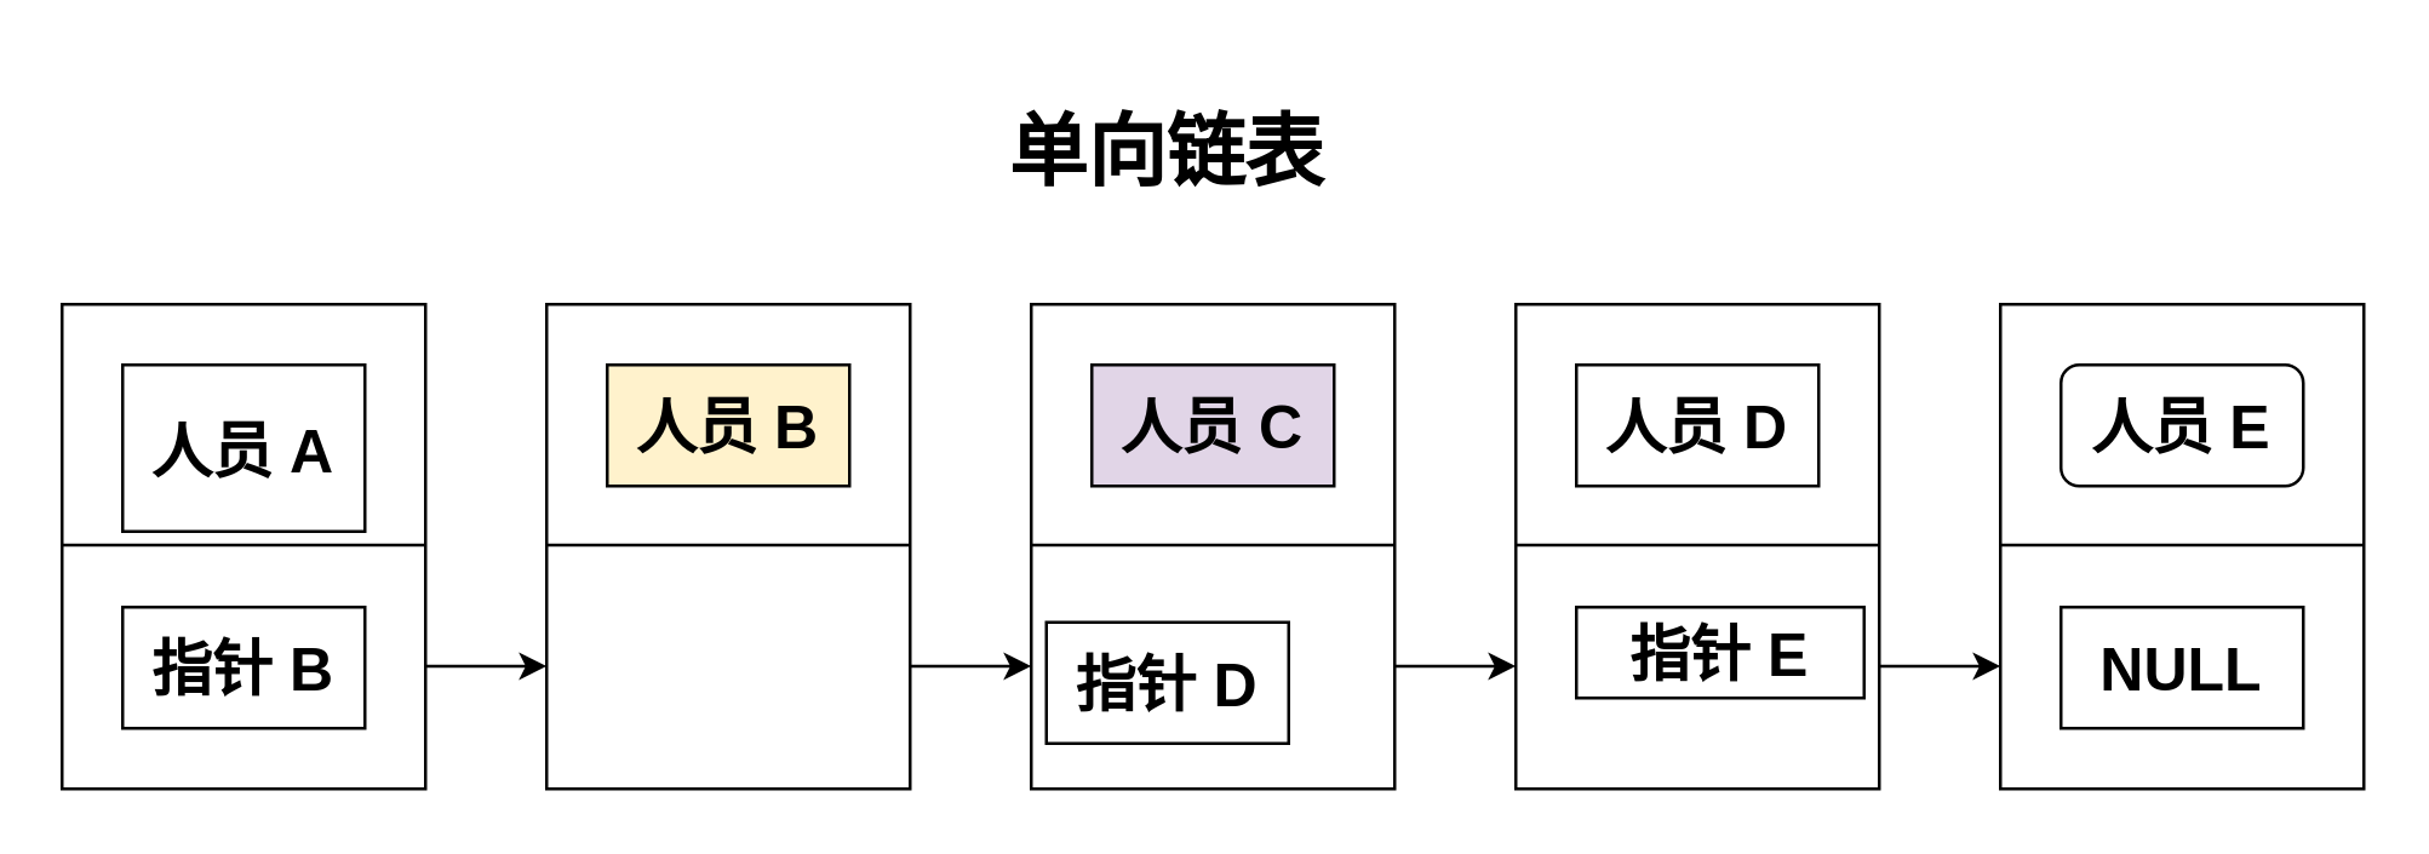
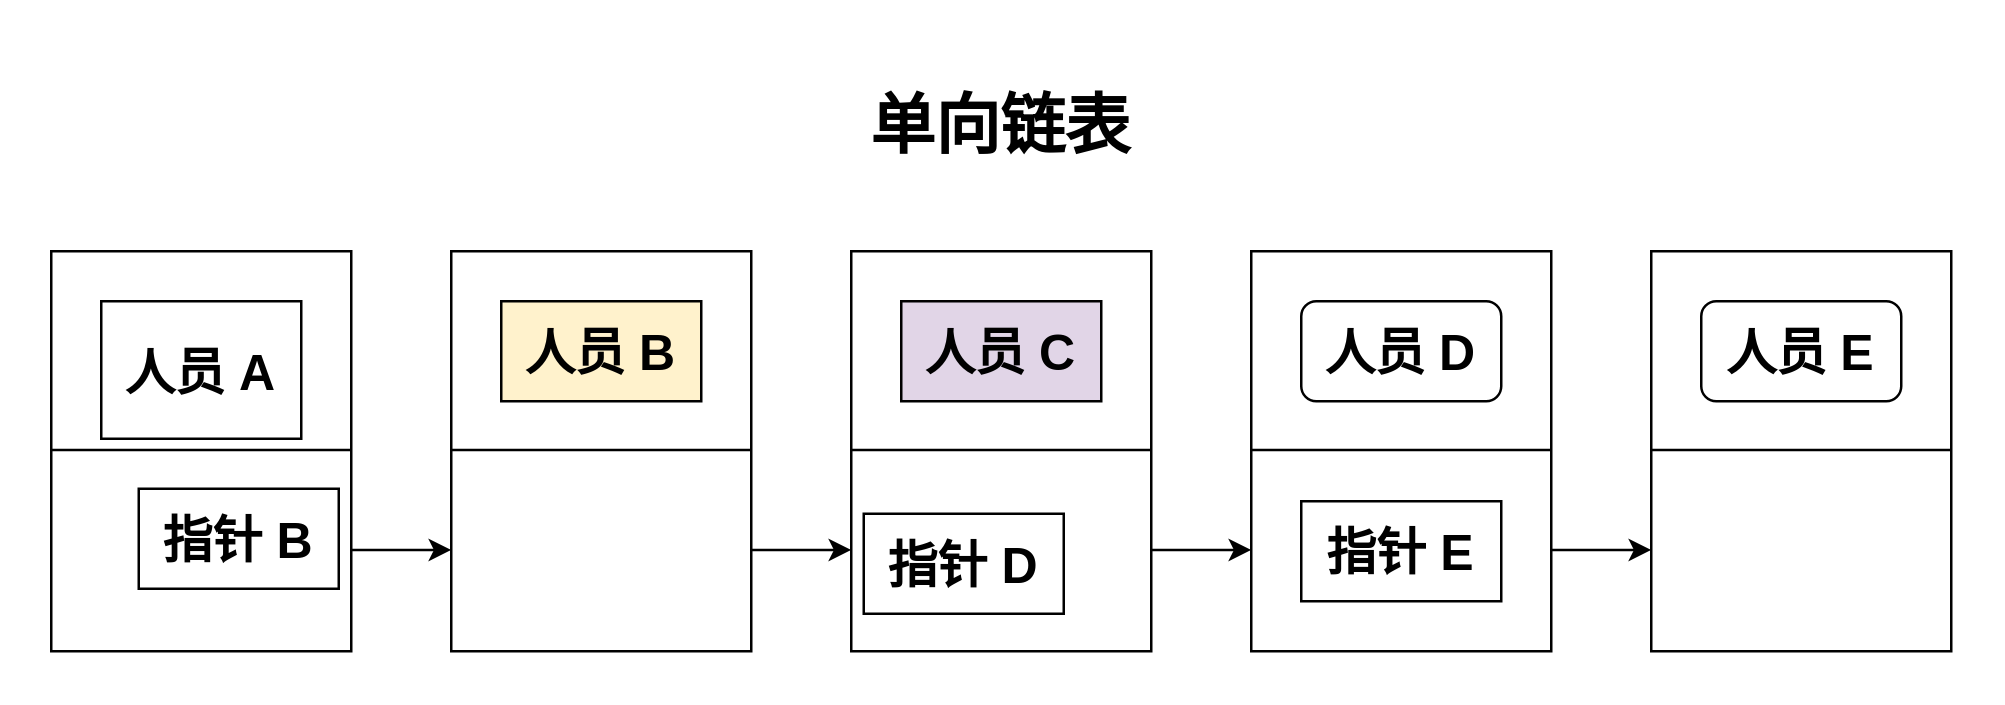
  <mxCell id="0" />
  <mxCell id="1" parent="0" />
  <mxCell id="2" value="" style="rounded=0;whiteSpace=wrap;html=1;" vertex="1" parent="1"><mxGeometry x="20" y="100" width="120" height="160" as="geometry" /></mxCell>
  <mxCell id="3" value="" style="endArrow=none;html=1;" edge="1" parent="1"><mxGeometry width="50" height="50" relative="1" as="geometry"><mxPoint x="20" y="179.5" as="sourcePoint" /><mxPoint x="140" y="179.5" as="targetPoint" /></mxGeometry></mxCell>
  <mxCell id="4" value="人员 A" style="rounded=0;whiteSpace=wrap;html=1;fontStyle=1;fontSize=20;" vertex="1" parent="1"><mxGeometry x="40" y="120" width="80" height="55" as="geometry" /></mxCell>
- <mxCell id="5" value="指针 B" style="rounded=0;whiteSpace=wrap;html=1;fontStyle=1;fontSize=20;" vertex="1" parent="1"><mxGeometry x="40" y="200" width="80" height="40" as="geometry" /></mxCell>
+ <mxCell id="5" value="指针 B" style="rounded=0;whiteSpace=wrap;html=1;fontStyle=1;fontSize=20;" vertex="1" parent="1"><mxGeometry x="55" y="195" width="80" height="40" as="geometry" /></mxCell>
  <mxCell id="6" value="" style="rounded=0;whiteSpace=wrap;html=1;" vertex="1" parent="1"><mxGeometry x="180" y="100" width="120" height="160" as="geometry" /></mxCell>
  <mxCell id="7" value="" style="endArrow=none;html=1;" edge="1" parent="1"><mxGeometry width="50" height="50" relative="1" as="geometry"><mxPoint x="180" y="179.5" as="sourcePoint" /><mxPoint x="300" y="179.5" as="targetPoint" /></mxGeometry></mxCell>
  <mxCell id="8" value="人员 B" style="rounded=0;whiteSpace=wrap;html=1;fontStyle=1;fontSize=20;fillColor=#fff2cc;" vertex="1" parent="1"><mxGeometry x="200" y="120" width="80" height="40" as="geometry" /></mxCell>
  <mxCell id="9" value="" style="rounded=0;whiteSpace=wrap;html=1;" vertex="1" parent="1"><mxGeometry x="340" y="100" width="120" height="160" as="geometry" /></mxCell>
  <mxCell id="10" value="" style="endArrow=none;html=1;" edge="1" parent="1"><mxGeometry width="50" height="50" relative="1" as="geometry"><mxPoint x="340" y="179.5" as="sourcePoint" /><mxPoint x="460" y="179.5" as="targetPoint" /></mxGeometry></mxCell>
  <mxCell id="11" value="人员 C" style="rounded=0;whiteSpace=wrap;html=1;fontStyle=1;fontSize=20;fillColor=#e1d5e7;" vertex="1" parent="1"><mxGeometry x="360" y="120" width="80" height="40" as="geometry" /></mxCell>
  <mxCell id="12" value="指针 D" style="rounded=0;whiteSpace=wrap;html=1;fontStyle=1;fontSize=20;" vertex="1" parent="1"><mxGeometry x="345" y="205" width="80" height="40" as="geometry" /></mxCell>
  <mxCell id="13" value="" style="rounded=0;whiteSpace=wrap;html=1;" vertex="1" parent="1"><mxGeometry x="500" y="100" width="120" height="160" as="geometry" /></mxCell>
  <mxCell id="14" value="" style="endArrow=none;html=1;" edge="1" parent="1"><mxGeometry width="50" height="50" relative="1" as="geometry"><mxPoint x="500" y="179.5" as="sourcePoint" /><mxPoint x="620" y="179.5" as="targetPoint" /></mxGeometry></mxCell>
- <mxCell id="15" value="人员 D" style="rounded=0;whiteSpace=wrap;html=1;fontStyle=1;fontSize=20;" vertex="1" parent="1"><mxGeometry x="520" y="120" width="80" height="40" as="geometry" /></mxCell>
- <mxCell id="16" value="指针 E" style="rounded=0;whiteSpace=wrap;html=1;fontStyle=1;fontSize=20;" vertex="1" parent="1"><mxGeometry x="520" y="200" width="95" height="30" as="geometry" /></mxCell>
+ <mxCell id="15" value="人员 D" style="whiteSpace=wrap;html=1;fontStyle=1;fontSize=20;rounded=1;" vertex="1" parent="1"><mxGeometry x="520" y="120" width="80" height="40" as="geometry" /></mxCell>
+ <mxCell id="16" value="指针 E" style="rounded=0;whiteSpace=wrap;html=1;fontStyle=1;fontSize=20;" vertex="1" parent="1"><mxGeometry x="520" y="200" width="80" height="40" as="geometry" /></mxCell>
  <mxCell id="17" value="" style="rounded=0;whiteSpace=wrap;html=1;" vertex="1" parent="1"><mxGeometry x="660" y="100" width="120" height="160" as="geometry" /></mxCell>
  <mxCell id="18" value="" style="endArrow=none;html=1;" edge="1" parent="1"><mxGeometry width="50" height="50" relative="1" as="geometry"><mxPoint x="660" y="179.5" as="sourcePoint" /><mxPoint x="780" y="179.5" as="targetPoint" /></mxGeometry></mxCell>
  <mxCell id="19" value="人员 E" style="whiteSpace=wrap;html=1;fontStyle=1;fontSize=20;rounded=1;" vertex="1" parent="1"><mxGeometry x="680" y="120" width="80" height="40" as="geometry" /></mxCell>
- <mxCell id="20" value="NULL" style="rounded=0;whiteSpace=wrap;html=1;fontStyle=1;fontSize=20;" vertex="1" parent="1"><mxGeometry x="680" y="200" width="80" height="40" as="geometry" /></mxCell>
- <mxCell id="21" value="单向链表" style="text;html=1;strokeColor=none;fillColor=none;align=center;verticalAlign=middle;whiteSpace=wrap;rounded=0;fontStyle=1;fontSize=26;" vertex="1" parent="1"><mxGeometry x="5" y="20" width="760" height="60" as="geometry" /></mxCell>
+ <mxCell id="21" value="单向链表" style="text;html=1;strokeColor=none;fillColor=none;align=center;verticalAlign=middle;whiteSpace=wrap;rounded=0;fontStyle=1;fontSize=26;" vertex="1" parent="1"><mxGeometry x="20" y="20" width="760" height="60" as="geometry" /></mxCell>
  <mxCell id="22" value="" style="endArrow=classic;html=1;fontSize=26;" edge="1" parent="1"><mxGeometry width="50" height="50" relative="1" as="geometry"><mxPoint x="140" y="219.5" as="sourcePoint" /><mxPoint x="180" y="219.5" as="targetPoint" /></mxGeometry></mxCell>
  <mxCell id="23" value="" style="endArrow=classic;html=1;fontSize=26;" edge="1" parent="1"><mxGeometry width="50" height="50" relative="1" as="geometry"><mxPoint x="620" y="219.5" as="sourcePoint" /><mxPoint x="660" y="219.5" as="targetPoint" /></mxGeometry></mxCell>
  <mxCell id="24" value="" style="endArrow=classic;html=1;fontSize=26;" edge="1" parent="1"><mxGeometry width="50" height="50" relative="1" as="geometry"><mxPoint x="460" y="219.5" as="sourcePoint" /><mxPoint x="500" y="219.5" as="targetPoint" /></mxGeometry></mxCell>
  <mxCell id="25" value="" style="endArrow=classic;html=1;fontSize=26;" edge="1" parent="1"><mxGeometry width="50" height="50" relative="1" as="geometry"><mxPoint x="300" y="219.5" as="sourcePoint" /><mxPoint x="340" y="219.5" as="targetPoint" /></mxGeometry></mxCell>
